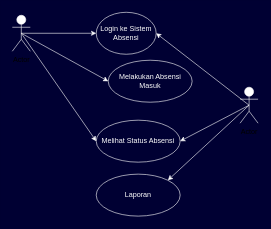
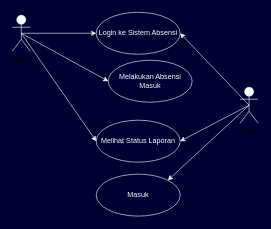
  <mxCell id="0" />
  <mxCell id="1" parent="0" />
  <mxCell id="2" style="rounded=0;orthogonalLoop=1;jettySize=auto;html=1;exitX=0.5;exitY=0.5;exitDx=0;exitDy=0;exitPerimeter=0;entryX=0;entryY=0.5;entryDx=0;entryDy=0;strokeColor=#FFFFFF;" parent="1" source="5" target="10" edge="1"><mxGeometry relative="1" as="geometry" /></mxCell>
  <mxCell id="3" style="rounded=0;orthogonalLoop=1;jettySize=auto;html=1;exitX=0.5;exitY=0.5;exitDx=0;exitDy=0;exitPerimeter=0;entryX=0;entryY=0.5;entryDx=0;entryDy=0;strokeColor=#FFFFFF;" parent="1" source="5" target="11" edge="1"><mxGeometry relative="1" as="geometry" /></mxCell>
  <mxCell id="4" style="rounded=0;orthogonalLoop=1;jettySize=auto;html=1;exitX=0.5;exitY=0.5;exitDx=0;exitDy=0;exitPerimeter=0;entryX=0;entryY=0.5;entryDx=0;entryDy=0;strokeColor=#FFFFFF;" parent="1" source="5" target="12" edge="1"><mxGeometry relative="1" as="geometry" /></mxCell>
  <mxCell id="5" value="Actor" style="shape=umlActor;verticalLabelPosition=bottom;verticalAlign=top;html=1;strokeColor=#FFFFFF;" parent="1" vertex="1"><mxGeometry x="20" y="25" width="30" height="60" as="geometry" /></mxCell>
  <mxCell id="6" style="rounded=0;orthogonalLoop=1;jettySize=auto;html=1;exitX=0.5;exitY=0.5;exitDx=0;exitDy=0;exitPerimeter=0;entryX=1;entryY=0.5;entryDx=0;entryDy=0;strokeColor=#FFFFFF;" parent="1" source="9" target="10" edge="1"><mxGeometry relative="1" as="geometry" /></mxCell>
  <mxCell id="7" style="rounded=0;orthogonalLoop=1;jettySize=auto;html=1;exitX=0.5;exitY=0.5;exitDx=0;exitDy=0;exitPerimeter=0;entryX=1;entryY=0.5;entryDx=0;entryDy=0;strokeColor=#FFFFFF;" parent="1" source="9" target="12" edge="1"><mxGeometry relative="1" as="geometry" /></mxCell>
  <mxCell id="8" style="rounded=0;orthogonalLoop=1;jettySize=auto;html=1;exitX=0.5;exitY=0.5;exitDx=0;exitDy=0;exitPerimeter=0;entryX=1;entryY=0;entryDx=0;entryDy=0;strokeColor=#FFFFFF;" parent="1" source="9" target="13" edge="1"><mxGeometry relative="1" as="geometry" /></mxCell>
  <mxCell id="9" value="Actor" style="shape=umlActor;verticalLabelPosition=bottom;verticalAlign=top;html=1;strokeColor=#FFFFFF;" parent="1" vertex="1"><mxGeometry x="400" y="145" width="30" height="60" as="geometry" /></mxCell>
- <mxCell id="10" value="&lt;font color=&quot;#ffffff&quot;&gt;Login ke Sistem Absensi&lt;/font&gt;" style="ellipse;whiteSpace=wrap;html=1;strokeColor=#FFFFFF;fillColor=none;" parent="1" vertex="1"><mxGeometry x="160" y="20" width="100" height="70" as="geometry" /></mxCell>
+ <mxCell id="10" value="&lt;font color=&quot;#ffffff&quot;&gt;Login ke Sistem Absensi&lt;/font&gt;" style="ellipse;whiteSpace=wrap;html=1;strokeColor=#FFFFFF;fillColor=none;" parent="1" vertex="1"><mxGeometry x="160" y="20" width="140" height="70" as="geometry" /></mxCell>
  <mxCell id="11" value="&lt;font color=&quot;#ffffff&quot;&gt;Melakukan Absensi Masuk&lt;/font&gt;" style="ellipse;whiteSpace=wrap;html=1;strokeColor=#FFFFFF;fillColor=none;" parent="1" vertex="1"><mxGeometry x="180" y="100" width="140" height="70" as="geometry" /></mxCell>
- <mxCell id="12" value="&lt;font color=&quot;#ffffff&quot;&gt;Melihat Status Absensi&lt;/font&gt;" style="ellipse;whiteSpace=wrap;html=1;strokeColor=#FFFFFF;fillColor=none;" parent="1" vertex="1"><mxGeometry x="160" y="200" width="140" height="70" as="geometry" /></mxCell>
- <mxCell id="13" value="&lt;font color=&quot;#ffffff&quot;&gt;Laporan&lt;/font&gt;" style="ellipse;whiteSpace=wrap;html=1;strokeColor=#FFFFFF;fillColor=none;" parent="1" vertex="1"><mxGeometry x="160" y="290" width="140" height="70" as="geometry" /></mxCell>
+ <mxCell id="12" value="&lt;font color=&quot;#ffffff&quot;&gt;Melihat Status Laporan&lt;/font&gt;" style="ellipse;whiteSpace=wrap;html=1;strokeColor=#FFFFFF;fillColor=none;" parent="1" vertex="1"><mxGeometry x="160" y="200" width="140" height="70" as="geometry" /></mxCell>
+ <mxCell id="13" value="&lt;font color=&quot;#ffffff&quot;&gt;Masuk&lt;/font&gt;" style="ellipse;whiteSpace=wrap;html=1;strokeColor=#FFFFFF;fillColor=none;" parent="1" vertex="1"><mxGeometry x="160" y="290" width="140" height="70" as="geometry" /></mxCell>
